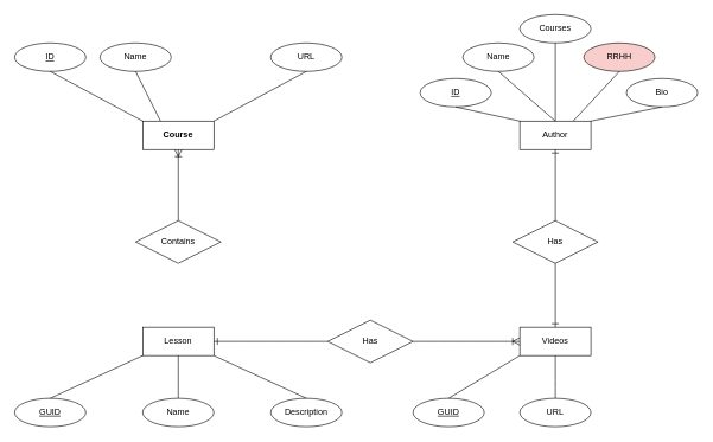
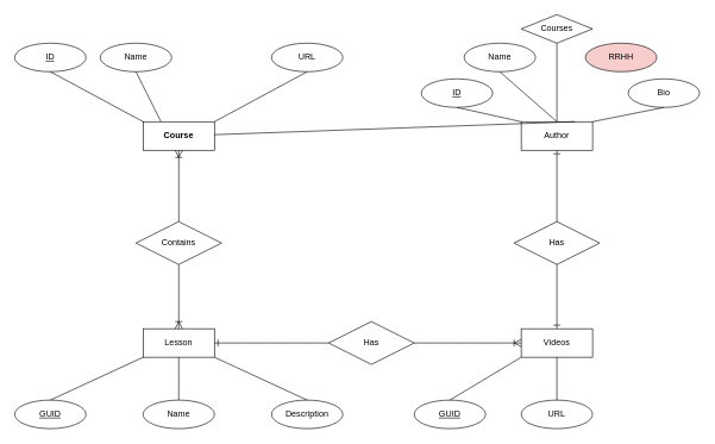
  <mxCell id="0" />
  <mxCell id="1" parent="0" />
  <mxCell id="2" value="Course" style="whiteSpace=wrap;html=1;align=center;fontStyle=1" parent="1" vertex="1"><mxGeometry y="170" width="100" height="40" as="geometry" x="200" /></mxCell>
  <mxCell id="3" value="Contains" style="shape=rhombus;perimeter=rhombusPerimeter;whiteSpace=wrap;html=1;align=center;" parent="1" vertex="1"><mxGeometry x="190" y="310" width="120" height="60" as="geometry" /></mxCell>
  <mxCell id="4" value="Lesson" style="whiteSpace=wrap;html=1;align=center;" parent="1" vertex="1"><mxGeometry y="460" width="100" height="40" as="geometry" x="200" /></mxCell>
  <mxCell id="5" value="&lt;div&gt;Videos&lt;/div&gt;" style="whiteSpace=wrap;html=1;align=center;" parent="1" vertex="1"><mxGeometry x="730" y="460" width="100" height="40" as="geometry" /></mxCell>
  <mxCell id="6" value="GUID" style="ellipse;whiteSpace=wrap;html=1;align=center;fontStyle=4;" parent="1" vertex="1"><mxGeometry x="580" y="560" width="100" height="40" as="geometry" /></mxCell>
  <mxCell id="7" value="URL" style="ellipse;whiteSpace=wrap;html=1;align=center;" parent="1" vertex="1"><mxGeometry x="730" y="560" width="100" height="40" as="geometry" /></mxCell>
  <mxCell id="8" value="ID" style="ellipse;whiteSpace=wrap;html=1;align=center;fontStyle=4;" parent="1" vertex="1"><mxGeometry x="20" y="60" width="100" height="40" as="geometry" /></mxCell>
  <mxCell id="9" value="" style="endArrow=none;html=1;rounded=0;fontSize=12;startSize=8;endSize=8;curved=1;entryX=0.5;entryY=0;entryDx=0;entryDy=0;exitX=0;exitY=1;exitDx=0;exitDy=0;" parent="1" source="5" target="6" edge="1"><mxGeometry width="50" height="50" relative="1" as="geometry"><mxPoint x="570" y="290" as="sourcePoint" /><mxPoint x="620" y="240" as="targetPoint" /></mxGeometry></mxCell>
  <mxCell id="10" value="&lt;div&gt;Name&lt;/div&gt;" style="ellipse;whiteSpace=wrap;html=1;align=center;" parent="1" vertex="1"><mxGeometry x="140" y="60" width="100" height="40" as="geometry" /></mxCell>
  <mxCell id="11" value="" style="endArrow=none;html=1;rounded=0;fontSize=12;startSize=8;endSize=8;curved=1;entryX=0.5;entryY=0;entryDx=0;entryDy=0;" parent="1" target="7" edge="1"><mxGeometry width="50" height="50" relative="1" as="geometry"><mxPoint x="780" y="500" as="sourcePoint" /><mxPoint x="790" y="590" as="targetPoint" /></mxGeometry></mxCell>
  <mxCell id="12" value="GUID" style="ellipse;whiteSpace=wrap;html=1;align=center;fontStyle=4;" parent="1" vertex="1"><mxGeometry x="20" y="560" width="100" height="40" as="geometry" /></mxCell>
  <mxCell id="13" value="Name" style="ellipse;whiteSpace=wrap;html=1;align=center;" parent="1" vertex="1"><mxGeometry y="560" width="100" height="40" as="geometry" x="200" /></mxCell>
  <mxCell id="14" value="" style="endArrow=none;html=1;rounded=0;fontSize=12;startSize=8;endSize=8;curved=1;exitX=0.5;exitY=0;exitDx=0;exitDy=0;entryX=0.5;entryY=1;entryDx=0;entryDy=0;" parent="1" source="13" target="4" edge="1"><mxGeometry relative="1" as="geometry"><mxPoint x="470" y="320" as="sourcePoint" /><mxPoint x="630" y="320" as="targetPoint" /></mxGeometry></mxCell>
  <mxCell id="15" value="" style="endArrow=none;html=1;rounded=0;fontSize=12;startSize=8;endSize=8;curved=1;exitX=0.5;exitY=0;exitDx=0;exitDy=0;entryX=0;entryY=1;entryDx=0;entryDy=0;" parent="1" source="12" target="4" edge="1"><mxGeometry relative="1" as="geometry"><mxPoint x="470" y="320" as="sourcePoint" /><mxPoint x="630" y="320" as="targetPoint" /></mxGeometry></mxCell>
  <mxCell id="16" value="URL" style="ellipse;whiteSpace=wrap;html=1;align=center;" parent="1" vertex="1"><mxGeometry x="380" y="60" width="100" height="40" as="geometry" /></mxCell>
  <mxCell id="17" value="" style="endArrow=none;html=1;rounded=0;fontSize=12;startSize=8;endSize=8;curved=1;entryX=0.5;entryY=1;entryDx=0;entryDy=0;exitX=1;exitY=0;exitDx=0;exitDy=0;" parent="1" source="2" target="16" edge="1"><mxGeometry width="50" height="50" relative="1" as="geometry"><mxPoint x="310" y="160" as="sourcePoint" /><mxPoint x="540" y="290" as="targetPoint" /></mxGeometry></mxCell>
  <mxCell id="18" value="Description" style="ellipse;whiteSpace=wrap;html=1;align=center;" parent="1" vertex="1"><mxGeometry x="380" y="560" width="100" height="40" as="geometry" /></mxCell>
  <mxCell id="19" value="" style="endArrow=none;html=1;rounded=0;fontSize=12;startSize=8;endSize=8;curved=1;exitX=0.5;exitY=0;exitDx=0;exitDy=0;entryX=1;entryY=1;entryDx=0;entryDy=0;" parent="1" source="18" target="4" edge="1"><mxGeometry relative="1" as="geometry"><mxPoint x="520" y="380" as="sourcePoint" /><mxPoint x="390" y="610" as="targetPoint" /></mxGeometry></mxCell>
  <mxCell id="20" value="Author" style="margin=3;double=1;whiteSpace=wrap;html=1;align=center;" parent="1" vertex="1"><mxGeometry x="730" y="170" width="100" height="40" as="geometry" /></mxCell>
  <mxCell id="21" value="&lt;u&gt;ID&lt;/u&gt;" style="ellipse;whiteSpace=wrap;html=1;align=center;" parent="1" vertex="1"><mxGeometry x="590" y="110" width="100" height="40" as="geometry" /></mxCell>
  <mxCell id="22" value="" style="endArrow=none;html=1;rounded=0;fontSize=12;startSize=8;endSize=8;curved=1;exitX=0;exitY=0;exitDx=0;exitDy=0;entryX=0.5;entryY=1;entryDx=0;entryDy=0;" parent="1" source="20" target="21" edge="1"><mxGeometry relative="1" as="geometry"><mxPoint x="820" y="330" as="sourcePoint" /><mxPoint x="980" y="330" as="targetPoint" /></mxGeometry></mxCell>
  <mxCell id="23" value="Name" style="ellipse;whiteSpace=wrap;html=1;align=center;" parent="1" vertex="1"><mxGeometry x="650" y="60" width="100" height="40" as="geometry" /></mxCell>
  <mxCell id="24" value="Bio" style="ellipse;whiteSpace=wrap;html=1;align=center;" parent="1" vertex="1"><mxGeometry x="880" y="110" width="100" height="40" as="geometry" /></mxCell>
  <mxCell id="25" value="" style="endArrow=none;html=1;rounded=0;fontSize=12;startSize=8;endSize=8;curved=1;entryX=0.5;entryY=1;entryDx=0;entryDy=0;exitX=0.5;exitY=0;exitDx=0;exitDy=0;" parent="1" source="20" target="23" edge="1"><mxGeometry width="50" height="50" relative="1" as="geometry"><mxPoint x="790" y="170" as="sourcePoint" /><mxPoint x="850" y="300" as="targetPoint" /></mxGeometry></mxCell>
  <mxCell id="26" value="" style="endArrow=none;html=1;rounded=0;fontSize=12;startSize=8;endSize=8;curved=1;entryX=0.5;entryY=1;entryDx=0;entryDy=0;exitX=1;exitY=0;exitDx=0;exitDy=0;" parent="1" source="20" target="24" edge="1"><mxGeometry width="50" height="50" relative="1" as="geometry"><mxPoint x="829" y="229" as="sourcePoint" /><mxPoint x="879" y="229" as="targetPoint" /></mxGeometry></mxCell>
  <mxCell id="27" value="" style="endArrow=none;html=1;rounded=0;fontSize=12;startSize=8;endSize=8;curved=1;exitX=0.25;exitY=0;exitDx=0;exitDy=0;entryX=0.5;entryY=1;entryDx=0;entryDy=0;" parent="1" source="2" target="10" edge="1"><mxGeometry width="50" height="50" relative="1" as="geometry"><mxPoint x="360" y="191" as="sourcePoint" /><mxPoint x="444" y="90" as="targetPoint" /></mxGeometry></mxCell>
  <mxCell id="28" value="" style="endArrow=none;html=1;rounded=0;fontSize=12;startSize=8;endSize=8;curved=1;exitX=0;exitY=0;exitDx=0;exitDy=0;entryX=0.5;entryY=1;entryDx=0;entryDy=0;" parent="1" source="2" target="8" edge="1"><mxGeometry width="50" height="50" relative="1" as="geometry"><mxPoint x="330" y="201" as="sourcePoint" /><mxPoint x="414" y="100" as="targetPoint" /></mxGeometry></mxCell>
  <mxCell id="29" value="Has" style="shape=rhombus;perimeter=rhombusPerimeter;whiteSpace=wrap;html=1;align=center;" parent="1" vertex="1"><mxGeometry x="720" y="310" width="120" height="60" as="geometry" /></mxCell>
  <mxCell id="30" value="" style="fontSize=12;html=1;endArrow=ERone;endFill=1;rounded=0;startSize=8;endSize=8;exitX=0.5;exitY=1;exitDx=0;exitDy=0;entryX=0.5;entryY=0;entryDx=0;entryDy=0;" parent="1" source="29" target="5" edge="1"><mxGeometry width="100" height="100" relative="1" as="geometry"><mxPoint x="670" y="460" as="sourcePoint" /><mxPoint x="670" y="360" as="targetPoint" /></mxGeometry></mxCell>
  <mxCell id="31" value="" style="fontSize=12;html=1;endArrow=ERone;endFill=1;rounded=0;startSize=8;endSize=8;exitX=0.5;exitY=0;exitDx=0;exitDy=0;entryX=0.5;entryY=1;entryDx=0;entryDy=0;" parent="1" source="29" target="20" edge="1"><mxGeometry width="100" height="100" relative="1" as="geometry"><mxPoint x="624" y="230" as="sourcePoint" /><mxPoint x="624" y="320" as="targetPoint" /></mxGeometry></mxCell>
  <mxCell id="32" value="Has" style="shape=rhombus;perimeter=rhombusPerimeter;whiteSpace=wrap;html=1;align=center;" parent="1" vertex="1"><mxGeometry x="460" y="450" width="120" height="60" as="geometry" /></mxCell>
  <mxCell id="33" value="" style="edgeStyle=entityRelationEdgeStyle;fontSize=12;html=1;endArrow=ERoneToMany;rounded=0;startSize=8;endSize=8;curved=1;exitX=1;exitY=0.5;exitDx=0;exitDy=0;entryX=0;entryY=0.5;entryDx=0;entryDy=0;" parent="1" source="32" target="5" edge="1"><mxGeometry width="100" height="100" relative="1" as="geometry"><mxPoint x="520" y="240" as="sourcePoint" /><mxPoint x="620" y="140" as="targetPoint" /></mxGeometry></mxCell>
  <mxCell id="34" value="" style="edgeStyle=entityRelationEdgeStyle;fontSize=12;html=1;endArrow=ERone;endFill=1;rounded=0;startSize=8;endSize=8;curved=1;exitX=0;exitY=0.5;exitDx=0;exitDy=0;entryX=1;entryY=0.5;entryDx=0;entryDy=0;" parent="1" source="32" target="4" edge="1"><mxGeometry width="100" height="100" relative="1" as="geometry"><mxPoint x="520" y="240" as="sourcePoint" /><mxPoint x="620" y="140" as="targetPoint" /></mxGeometry></mxCell>
+ <mxCell id="35" value="" style="fontSize=12;html=1;endArrow=ERoneToMany;rounded=0;startSize=8;endSize=8;exitX=0.5;exitY=1;exitDx=0;exitDy=0;entryX=0.5;entryY=0;entryDx=0;entryDy=0;" parent="1" source="3" target="4" edge="1"><mxGeometry width="100" height="100" relative="1" as="geometry"><mxPoint x="240" y="390" as="sourcePoint" /><mxPoint x="240" y="480" as="targetPoint" /></mxGeometry></mxCell>
  <mxCell id="36" value="" style="fontSize=12;html=1;endArrow=ERoneToMany;rounded=0;startSize=8;endSize=8;exitX=0.5;exitY=0;exitDx=0;exitDy=0;" parent="1" source="3" target="2" edge="1"><mxGeometry width="100" height="100" relative="1" as="geometry"><mxPoint x="240" y="390" as="sourcePoint" /><mxPoint x="240" y="480" as="targetPoint" /></mxGeometry></mxCell>
  <mxCell id="37" value="RRHH" style="ellipse;whiteSpace=wrap;html=1;align=center;fillColor=#f8cecc;" vertex="1" parent="1"><mxGeometry x="820" y="60" width="100" height="40" as="geometry" /></mxCell>
- <mxCell id="38" value="" style="endArrow=none;html=1;rounded=0;fontSize=12;startSize=8;endSize=8;curved=1;entryX=0.5;entryY=1;entryDx=0;entryDy=0;exitX=0.75;exitY=0;exitDx=0;exitDy=0;" edge="1" parent="1" target="37" source="20"><mxGeometry width="50" height="50" relative="1" as="geometry"><mxPoint x="860" y="180" as="sourcePoint" /><mxPoint x="930" y="310" as="targetPoint" /></mxGeometry></mxCell>
- <mxCell id="39" value="Courses" style="ellipse;whiteSpace=wrap;html=1;align=center;" vertex="1" parent="1"><mxGeometry x="730" y="20" width="100" height="40" as="geometry" /></mxCell>
+ <mxCell id="38" value="" style="endArrow=none;html=1;rounded=0;fontSize=12;startSize=8;endSize=8;curved=1;exitX=0.75;exitY=0;exitDx=0;exitDy=0;" edge="1" parent="1" target="2" source="20"><mxGeometry width="50" height="50" relative="1" as="geometry"><mxPoint x="860" y="180" as="sourcePoint" /><mxPoint x="930" y="310" as="targetPoint" /></mxGeometry></mxCell>
+ <mxCell id="39" value="Courses" style="rhombus;whiteSpace=wrap;html=1;align=center;" vertex="1" parent="1"><mxGeometry x="730" y="20" width="100" height="40" as="geometry" /></mxCell>
  <mxCell id="40" value="" style="endArrow=none;html=1;rounded=0;fontSize=12;startSize=8;endSize=8;curved=1;entryX=0.5;entryY=1;entryDx=0;entryDy=0;exitX=0.5;exitY=0;exitDx=0;exitDy=0;" edge="1" parent="1" target="39" source="20"><mxGeometry width="50" height="50" relative="1" as="geometry"><mxPoint x="680" y="80" as="sourcePoint" /><mxPoint x="865" y="270" as="targetPoint" /></mxGeometry></mxCell>
